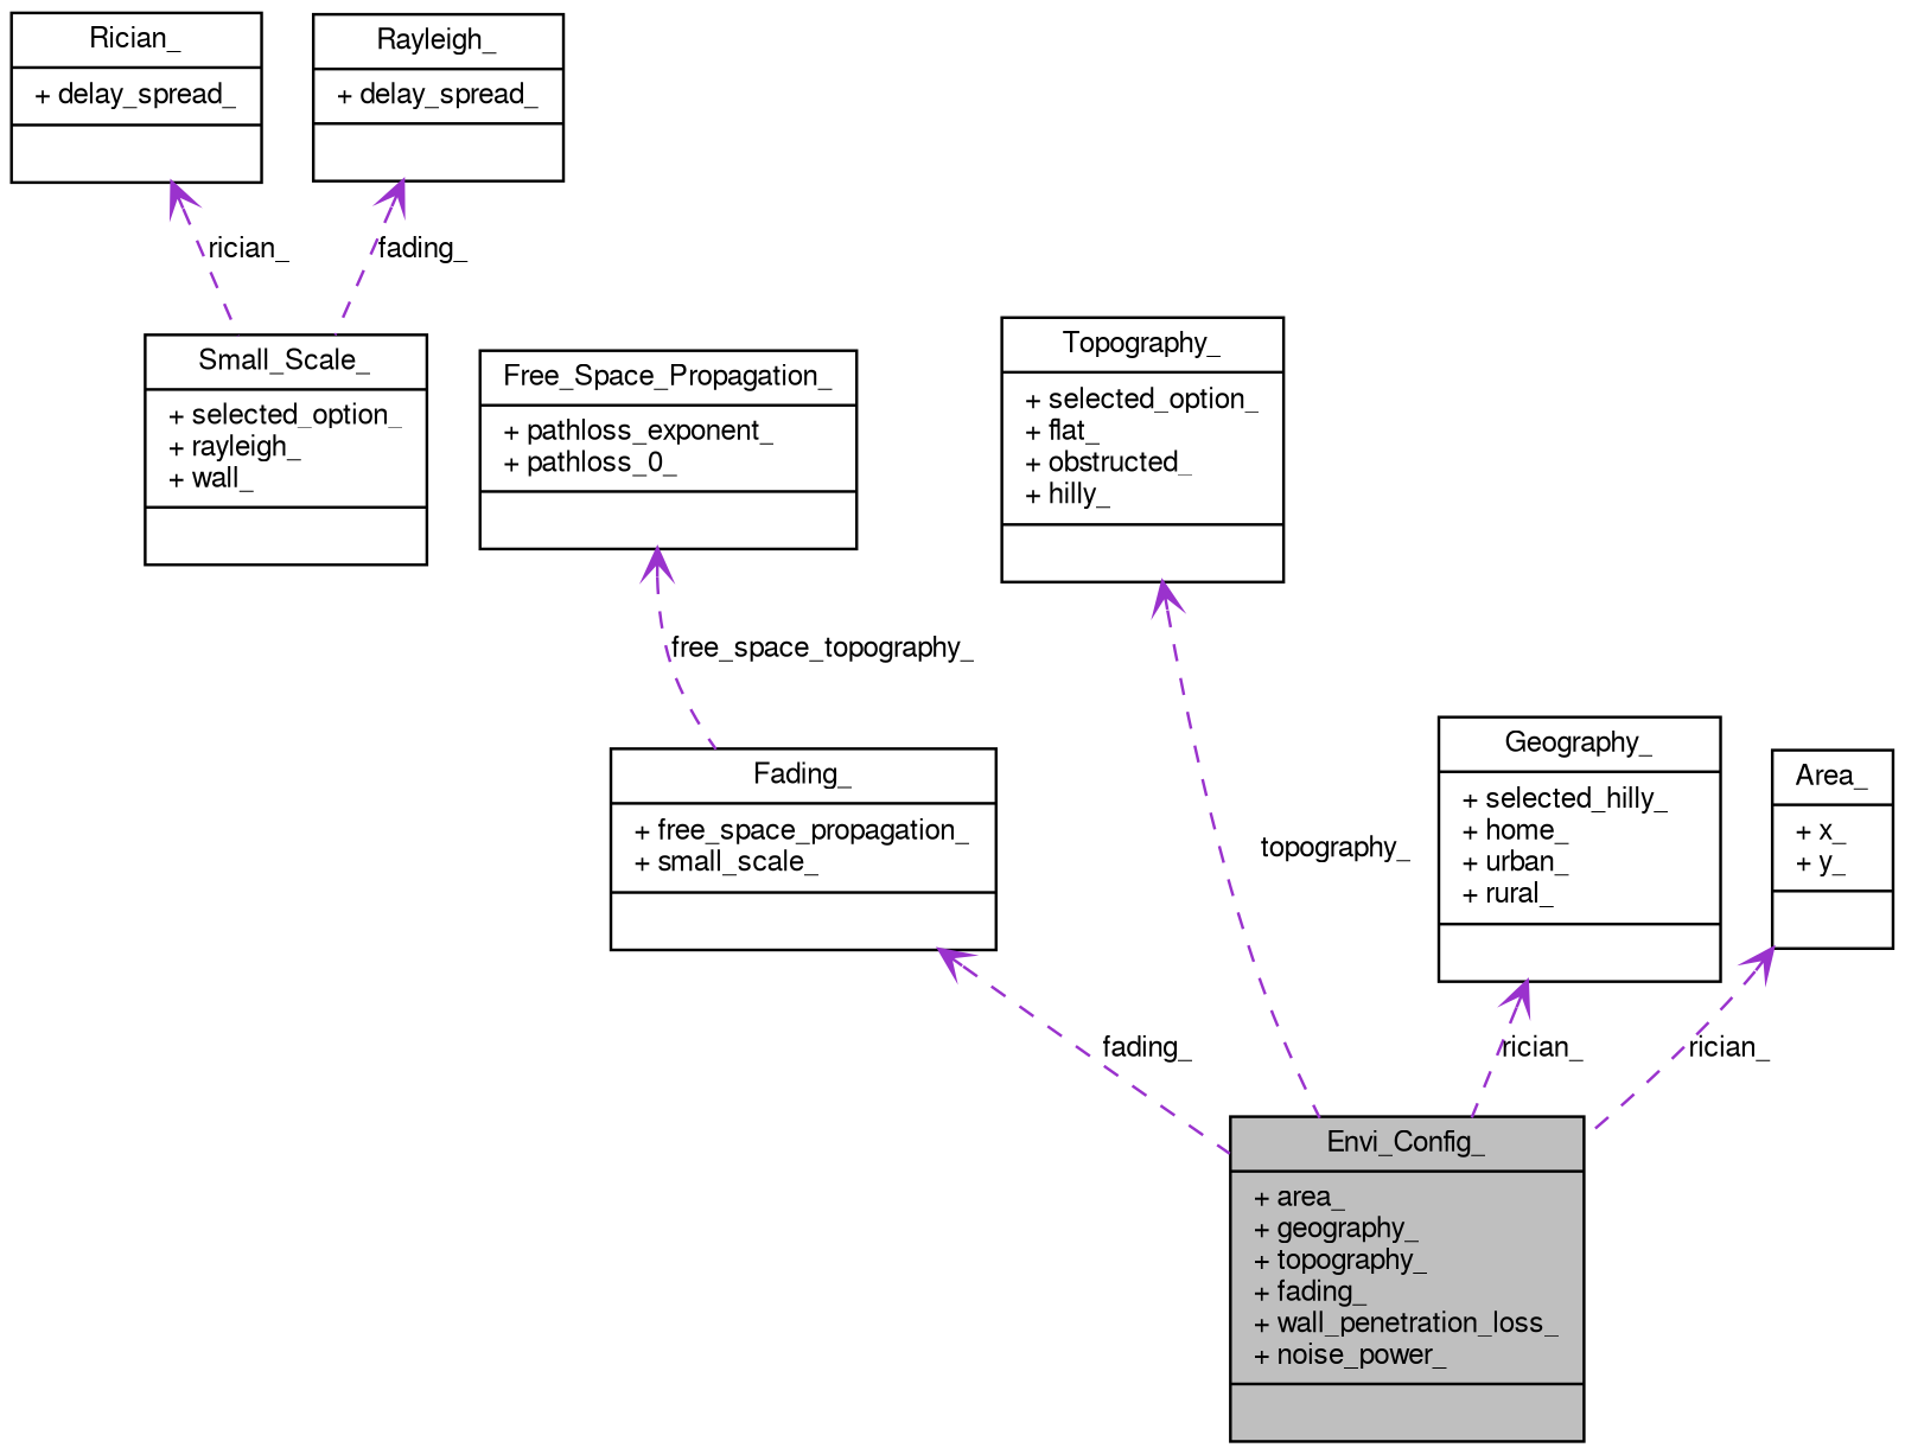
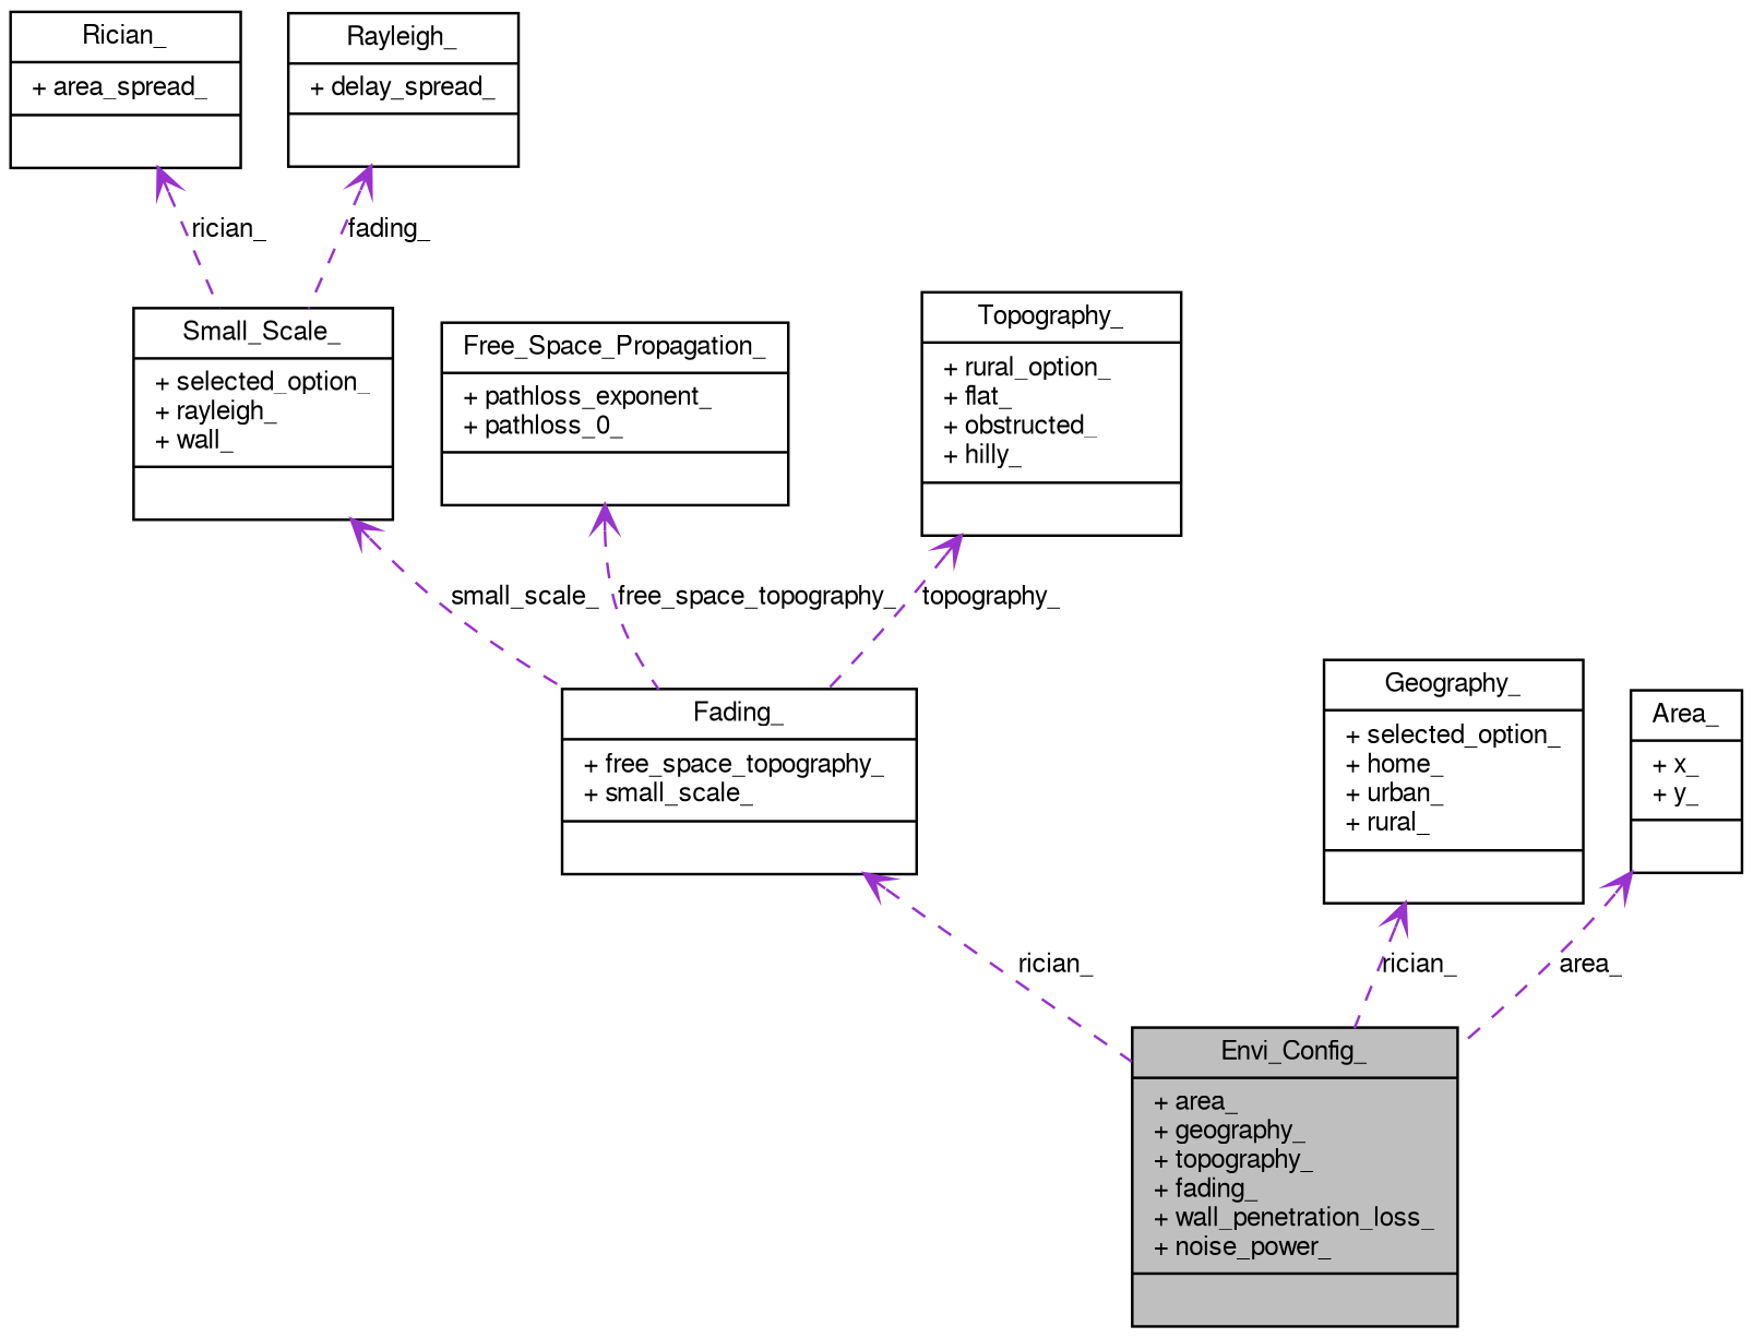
  digraph {
    node [color=black fillcolor=white fontname=FreeSans fontsize=10 shape=record style=filled]
    edge [arrowtail=open color=darkorchid3 dir=back fontname=FreeSans fontsize=10 labelfontname=FreeSans labelfontsize=10 style=dashed]
    n1 [fillcolor=grey75 fontcolor=black height=0.2 label="{Envi_Config_\n|+ area_\l+ geography_\l+ topography_\l+ fading_\l+ wall_penetration_loss_\l+ noise_power_\l|}" width=0.4]
-   n2 [height=0.2 label="{Fading_\n|+ free_space_propagation_\l+ small_scale_\l|}" width=0.4]
+   n2 [height=0.2 label="{Fading_\n|+ free_space_topography_\l+ small_scale_\l|}" width=0.4]
    n3 [height=0.2 label="{Small_Scale_\n|+ selected_option_\l+ rayleigh_\l+ wall_\l|}" width=0.4]
-   n4 [height=0.2 label="{Rician_\n|+ delay_spread_\l|}" width=0.4]
+   n4 [height=0.2 label="{Rician_\n|+ area_spread_\l|}" width=0.4]
    n5 [height=0.2 label="{Rayleigh_\n|+ delay_spread_\l|}" width=0.4]
    n6 [height=0.2 label="{Free_Space_Propagation_\n|+ pathloss_exponent_\l+ pathloss_0_\l|}" width=0.4]
-   n7 [height=0.2 label="{Geography_\n|+ selected_hilly_\l+ home_\l+ urban_\l+ rural_\l|}" width=0.4]
-   n8 [height=0.2 label="{Topography_\n|+ selected_option_\l+ flat_\l+ obstructed_\l+ hilly_\l|}" width=0.4]
+   n7 [height=0.2 label="{Geography_\n|+ selected_option_\l+ home_\l+ urban_\l+ rural_\l|}" width=0.4]
+   n8 [height=0.2 label="{Topography_\n|+ rural_option_\l+ flat_\l+ obstructed_\l+ hilly_\l|}" width=0.4]
    n9 [height=0.2 label="{Area_\n|+ x_\l+ y_\l|}" width=0.4]
-   n2 -> n1 [label=fading_]
+   n2 -> n1 [label=rician_]
+   n3 -> n2 [label=small_scale_]
    n4 -> n3 [label=rician_]
    n5 -> n3 [label=fading_]
    n6 -> n2 [label=free_space_topography_]
    n7 -> n1 [label=rician_]
-   n8 -> n1 [label=topography_]
-   n9 -> n1 [label=rician_]
+   n8 -> n2 [label=topography_]
+   n9 -> n1 [label=area_]
  }
